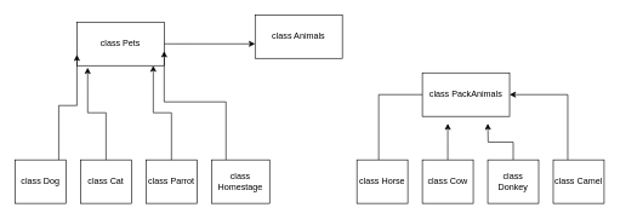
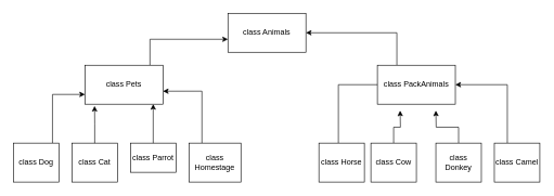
  <mxCell id="0" />
  <mxCell id="1" parent="0" />
  <mxCell id="2" value="class Animals" style="rounded=0;whiteSpace=wrap;html=1;" parent="1" vertex="1"><mxGeometry x="350" y="20" width="120" height="60" as="geometry" /></mxCell>
  <mxCell id="3" style="edgeStyle=orthogonalEdgeStyle;rounded=0;orthogonalLoop=1;jettySize=auto;html=1;entryX=0;entryY=0.667;entryDx=0;entryDy=0;entryPerimeter=0;" parent="1" source="4" target="2" edge="1"><mxGeometry relative="1" as="geometry"><mxPoint x="190" y="60" as="targetPoint" /><Array as="points"><mxPoint x="230" y="60" /></Array></mxGeometry></mxCell>
- <mxCell id="4" value="class Pets" style="rounded=0;whiteSpace=wrap;html=1;" parent="1" vertex="1"><mxGeometry x="105" y="30" width="120" height="60" as="geometry" /></mxCell>
+ <mxCell id="4" value="class Pets" style="rounded=0;whiteSpace=wrap;html=1;" parent="1" vertex="1"><mxGeometry x="130" y="100" width="120" height="60" as="geometry" /></mxCell>
+ <mxCell id="5" style="edgeStyle=orthogonalEdgeStyle;rounded=0;orthogonalLoop=1;jettySize=auto;html=1;entryX=1;entryY=0.5;entryDx=0;entryDy=0;" parent="1" source="6" target="2" edge="1"><mxGeometry relative="1" as="geometry"><mxPoint x="640" y="50" as="targetPoint" /><Array as="points"><mxPoint x="610" y="50" /></Array></mxGeometry></mxCell>
  <mxCell id="6" value="class PackAnimals" style="rounded=0;whiteSpace=wrap;html=1;" parent="1" vertex="1"><mxGeometry x="580" y="100" width="120" height="60" as="geometry" /></mxCell>
  <mxCell id="7" style="edgeStyle=orthogonalEdgeStyle;rounded=0;orthogonalLoop=1;jettySize=auto;html=1;entryX=0;entryY=0.75;entryDx=0;entryDy=0;" parent="1" source="8" target="4" edge="1"><mxGeometry relative="1" as="geometry"><mxPoint x="55" y="170" as="targetPoint" /><Array as="points"><mxPoint x="80" y="145" /></Array></mxGeometry></mxCell>
  <mxCell id="8" value="class Dog" style="rounded=0;whiteSpace=wrap;html=1;" parent="1" vertex="1"><mxGeometry x="20" y="220" width="70" height="60" as="geometry" /></mxCell>
  <mxCell id="9" value="class Cat" style="rounded=0;whiteSpace=wrap;html=1;" parent="1" vertex="1"><mxGeometry x="110" y="220" width="70" height="60" as="geometry" /></mxCell>
- <mxCell id="10" value="class Parrot" style="rounded=0;whiteSpace=wrap;html=1;" parent="1" vertex="1"><mxGeometry x="200" y="220" width="70" height="60" as="geometry" /></mxCell>
+ <mxCell id="10" value="class Parrot" style="rounded=0;whiteSpace=wrap;html=1;" parent="1" vertex="1"><mxGeometry x="200" y="220" width="70" height="45" as="geometry" /></mxCell>
  <mxCell id="11" style="edgeStyle=orthogonalEdgeStyle;rounded=0;orthogonalLoop=1;jettySize=auto;html=1;entryX=1;entryY=0.667;entryDx=0;entryDy=0;entryPerimeter=0;" parent="1" source="12" target="4" edge="1"><mxGeometry relative="1" as="geometry"><mxPoint x="330" y="140" as="targetPoint" /><Array as="points"><mxPoint x="310" y="140" /></Array></mxGeometry></mxCell>
  <mxCell id="12" value="class Homestage" style="rounded=0;whiteSpace=wrap;html=1;" parent="1" vertex="1"><mxGeometry x="290" y="220" width="80" height="60" as="geometry" /></mxCell>
  <mxCell id="13" style="edgeStyle=orthogonalEdgeStyle;rounded=0;orthogonalLoop=1;jettySize=auto;html=1;entryX=0;entryY=0.5;entryDx=0;entryDy=0;endArrow=none;" parent="1" source="14" target="6" edge="1"><mxGeometry relative="1" as="geometry"><mxPoint x="525" y="140" as="targetPoint" /><Array as="points"><mxPoint x="520" y="130" /></Array></mxGeometry></mxCell>
  <mxCell id="14" value="class Horse" style="rounded=0;whiteSpace=wrap;html=1;" parent="1" vertex="1"><mxGeometry x="490" y="220" width="70" height="60" as="geometry" /></mxCell>
  <mxCell id="15" style="edgeStyle=orthogonalEdgeStyle;rounded=0;orthogonalLoop=1;jettySize=auto;html=1;" parent="1" source="16" edge="1"><mxGeometry relative="1" as="geometry"><mxPoint x="615" y="170" as="targetPoint" /></mxGeometry></mxCell>
- <mxCell id="16" value="class Cow" style="rounded=0;whiteSpace=wrap;html=1;" parent="1" vertex="1"><mxGeometry x="580" y="220" width="70" height="60" as="geometry" /></mxCell>
+ <mxCell id="16" value="class Cow" style="rounded=0;whiteSpace=wrap;html=1;" parent="1" vertex="1"><mxGeometry x="570" y="220" width="70" height="60" as="geometry" /></mxCell>
  <mxCell id="17" style="edgeStyle=orthogonalEdgeStyle;rounded=0;orthogonalLoop=1;jettySize=auto;html=1;" parent="1" source="18" edge="1"><mxGeometry relative="1" as="geometry"><mxPoint x="670" y="170" as="targetPoint" /></mxGeometry></mxCell>
  <mxCell id="18" value="class Donkey" style="rounded=0;whiteSpace=wrap;html=1;" parent="1" vertex="1"><mxGeometry x="670" y="220" width="70" height="60" as="geometry" /></mxCell>
  <mxCell id="19" style="edgeStyle=orthogonalEdgeStyle;rounded=0;orthogonalLoop=1;jettySize=auto;html=1;entryX=1;entryY=0.5;entryDx=0;entryDy=0;" parent="1" source="20" target="6" edge="1"><mxGeometry relative="1" as="geometry"><mxPoint x="795" y="140" as="targetPoint" /><Array as="points"><mxPoint x="780" y="130" /></Array></mxGeometry></mxCell>
  <mxCell id="20" value="class Camel" style="rounded=0;whiteSpace=wrap;html=1;" parent="1" vertex="1"><mxGeometry x="760" y="220" width="70" height="60" as="geometry" /></mxCell>
  <mxCell id="21" style="edgeStyle=orthogonalEdgeStyle;rounded=0;orthogonalLoop=1;jettySize=auto;html=1;entryX=0.123;entryY=1.047;entryDx=0;entryDy=0;entryPerimeter=0;" parent="1" source="9" target="4" edge="1"><mxGeometry relative="1" as="geometry" /></mxCell>
  <mxCell id="22" style="edgeStyle=orthogonalEdgeStyle;rounded=0;orthogonalLoop=1;jettySize=auto;html=1;entryX=0.875;entryY=1;entryDx=0;entryDy=0;entryPerimeter=0;" parent="1" source="10" target="4" edge="1"><mxGeometry relative="1" as="geometry" /></mxCell>
